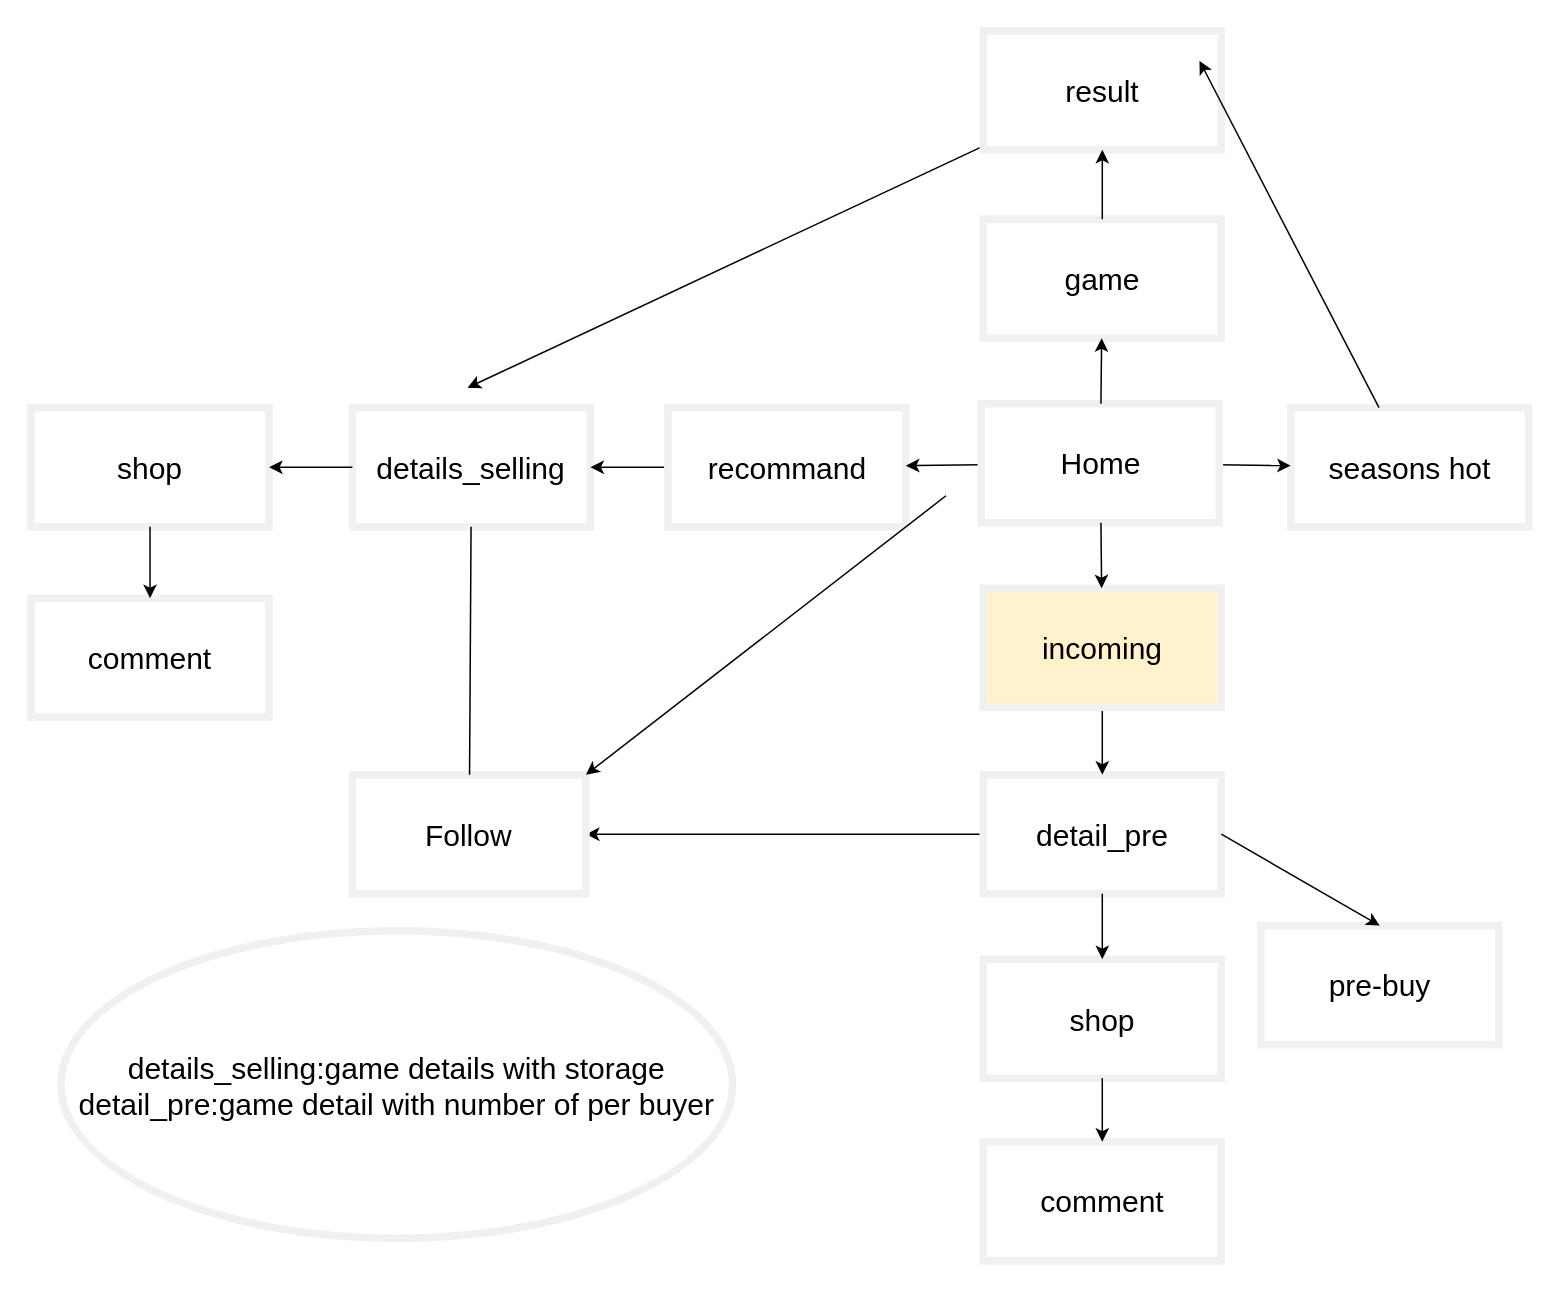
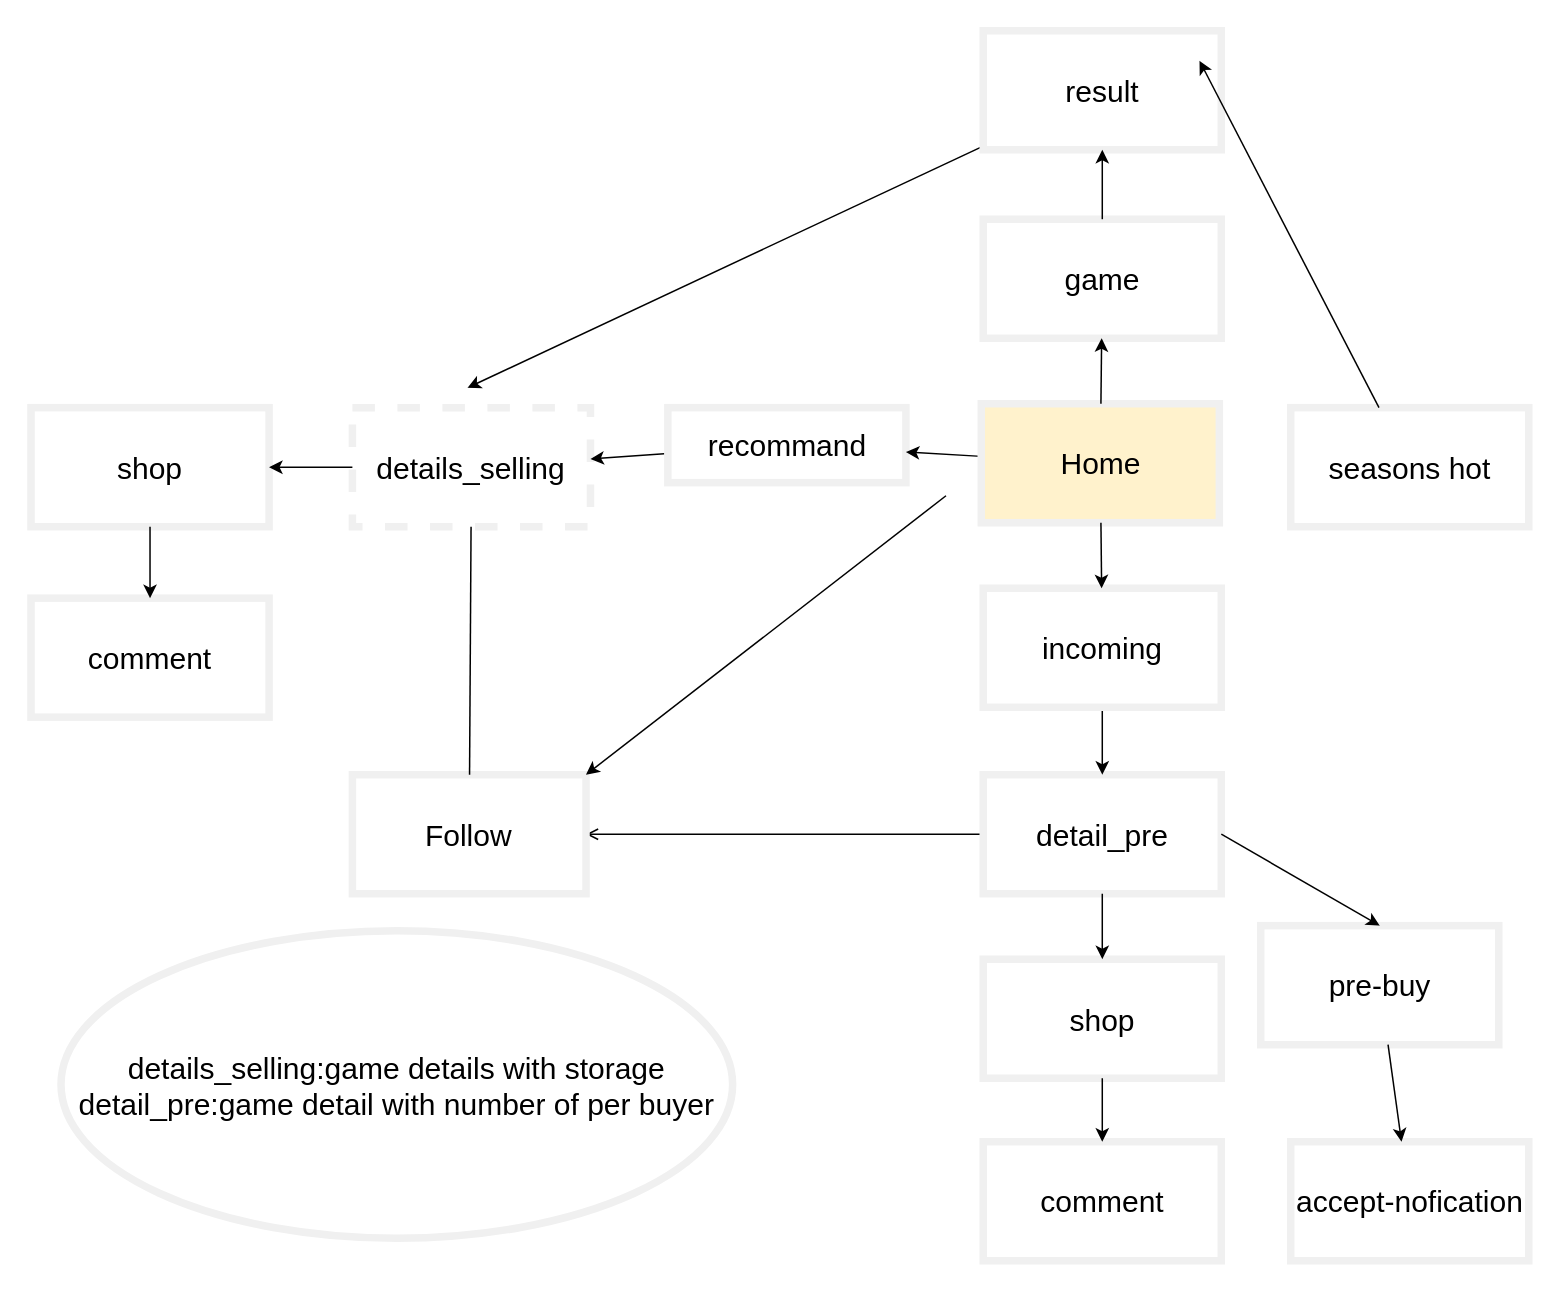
  <mxCell id="0" />
  <mxCell id="1" parent="0" />
  <mxCell id="2" value="" style="group;fontSize=20;" parent="1" vertex="1" connectable="0"><mxGeometry x="20" y="20" width="998.54" height="820" as="geometry" /></mxCell>
  <mxCell id="3" style="edgeStyle=none;html=1;fontSize=20;" parent="2" source="4" edge="1"><mxGeometry relative="1" as="geometry"><mxPoint x="290.965" y="238.065" as="targetPoint" /></mxGeometry></mxCell>
  <mxCell id="4" value="result" style="whiteSpace=wrap;html=1;strokeColor=#F0F0F0;strokeWidth=5;fontSize=20;" parent="2" vertex="1"><mxGeometry x="634.833" width="158.708" height="79.355" as="geometry" /></mxCell>
  <mxCell id="5" value="" style="group;fontSize=20;" parent="2" vertex="1" connectable="0"><mxGeometry y="125.645" width="998.54" height="694.355" as="geometry" /></mxCell>
- <mxCell id="6" value="details_selling" style="whiteSpace=wrap;html=1;strokeColor=#F0F0F0;strokeWidth=5;fontSize=20;" parent="5" vertex="1"><mxGeometry x="214.256" y="125.645" width="158.708" height="79.355" as="geometry" /></mxCell>
+ <mxCell id="6" value="details_selling" style="whiteSpace=wrap;html=1;strokeColor=#F0F0F0;strokeWidth=5;fontSize=20;dashed=1;" parent="5" vertex="1"><mxGeometry x="214.256" y="125.645" width="158.708" height="79.355" as="geometry" /></mxCell>
  <mxCell id="7" value="shop" style="whiteSpace=wrap;html=1;strokeColor=#F0F0F0;strokeWidth=5;fontSize=20;" parent="5" vertex="1"><mxGeometry y="125.645" width="158.708" height="79.355" as="geometry" /></mxCell>
  <mxCell id="8" value="" style="edgeStyle=none;html=1;fontSize=20;" parent="5" source="6" target="7" edge="1"><mxGeometry relative="1" as="geometry" /></mxCell>
- <mxCell id="9" style="edgeStyle=none;html=1;entryX=1;entryY=0.5;entryDx=0;entryDy=0;fontSize=20;" edge="1" parent="5" source="10" target="33"><mxGeometry relative="1" as="geometry" /></mxCell>
+ <mxCell id="9" style="edgeStyle=none;html=1;entryX=1;entryY=0.5;entryDx=0;entryDy=0;fontSize=20;endArrow=open;" edge="1" parent="5" source="10" target="33"><mxGeometry relative="1" as="geometry" /></mxCell>
  <mxCell id="10" value="detail_pre" style="whiteSpace=wrap;html=1;strokeColor=#F0F0F0;strokeWidth=5;fontSize=20;" parent="5" vertex="1"><mxGeometry x="634.833" y="370.323" width="158.708" height="79.355" as="geometry" /></mxCell>
  <mxCell id="11" value="shop" style="whiteSpace=wrap;html=1;strokeColor=#F0F0F0;strokeWidth=5;fontSize=20;" parent="5" vertex="1"><mxGeometry x="634.833" y="493.323" width="158.708" height="79.355" as="geometry" /></mxCell>
  <mxCell id="12" value="" style="edgeStyle=none;html=1;fontSize=20;" parent="5" source="10" target="11" edge="1"><mxGeometry relative="1" as="geometry" /></mxCell>
  <mxCell id="13" value="" style="edgeStyle=none;html=1;fontSize=20;" parent="5" source="14" target="6" edge="1"><mxGeometry relative="1" as="geometry" /></mxCell>
- <mxCell id="14" value="recommand" style="whiteSpace=wrap;html=1;strokeColor=#F0F0F0;strokeWidth=5;fontSize=20;" parent="5" vertex="1"><mxGeometry x="424.545" y="125.645" width="158.708" height="79.355" as="geometry" /></mxCell>
+ <mxCell id="14" value="recommand" style="whiteSpace=wrap;html=1;strokeColor=#F0F0F0;strokeWidth=5;fontSize=20;" parent="5" vertex="1"><mxGeometry x="424.545" y="125.645" width="158.708" height="50" as="geometry" /></mxCell>
  <mxCell id="15" value="seasons hot" style="whiteSpace=wrap;html=1;strokeColor=#F0F0F0;strokeWidth=5;fontSize=20;" parent="5" vertex="1"><mxGeometry x="839.832" y="125.645" width="158.708" height="79.355" as="geometry" /></mxCell>
- <mxCell id="16" value="" style="edgeStyle=none;html=1;fontSize=20;" parent="5" source="18" target="15" edge="1"><mxGeometry relative="1" as="geometry" /></mxCell>
  <mxCell id="17" value="" style="edgeStyle=none;html=1;fontSize=20;" parent="5" source="18" target="14" edge="1"><mxGeometry relative="1" as="geometry" /></mxCell>
- <mxCell id="18" value="Home" style="whiteSpace=wrap;html=1;strokeColor=#F0F0F0;strokeWidth=5;fontSize=20;" parent="5" vertex="1"><mxGeometry x="633.511" y="123.0" width="158.708" height="79.355" as="geometry" /></mxCell>
+ <mxCell id="18" value="Home" style="whiteSpace=wrap;html=1;strokeColor=#F0F0F0;strokeWidth=5;fontSize=20;fillColor=#fff2cc;" parent="5" vertex="1"><mxGeometry x="633.511" y="123.0" width="158.708" height="79.355" as="geometry" /></mxCell>
  <mxCell id="19" value="game" style="whiteSpace=wrap;html=1;strokeColor=#F0F0F0;strokeWidth=5;fontSize=20;" parent="5" vertex="1"><mxGeometry x="634.833" width="158.708" height="79.355" as="geometry" /></mxCell>
  <mxCell id="20" value="" style="edgeStyle=none;html=1;fontSize=20;" parent="5" source="18" target="19" edge="1"><mxGeometry relative="1" as="geometry" /></mxCell>
  <mxCell id="21" value="" style="edgeStyle=none;html=1;fontSize=20;" parent="5" source="22" target="10" edge="1"><mxGeometry relative="1" as="geometry" /></mxCell>
- <mxCell id="22" value="incoming" style="whiteSpace=wrap;html=1;strokeColor=#F0F0F0;strokeWidth=5;fontSize=20;fillColor=#fff2cc;" parent="5" vertex="1"><mxGeometry x="634.833" y="246.0" width="158.708" height="79.355" as="geometry" /></mxCell>
+ <mxCell id="22" value="incoming" style="whiteSpace=wrap;html=1;strokeColor=#F0F0F0;strokeWidth=5;fontSize=20;" parent="5" vertex="1"><mxGeometry x="634.833" y="246.0" width="158.708" height="79.355" as="geometry" /></mxCell>
  <mxCell id="23" value="" style="edgeStyle=none;html=1;fontSize=20;" parent="5" source="18" target="22" edge="1"><mxGeometry relative="1" as="geometry" /></mxCell>
  <mxCell id="24" value="comment" style="whiteSpace=wrap;html=1;strokeColor=#F0F0F0;strokeWidth=5;fontSize=20;" parent="5" vertex="1"><mxGeometry x="634.833" y="615" width="158.708" height="79.355" as="geometry" /></mxCell>
  <mxCell id="25" value="" style="edgeStyle=none;html=1;fontSize=20;" parent="5" source="11" target="24" edge="1"><mxGeometry relative="1" as="geometry" /></mxCell>
  <mxCell id="26" value="pre-buy" style="whiteSpace=wrap;html=1;strokeColor=#F0F0F0;strokeWidth=5;fontSize=20;" parent="5" vertex="1"><mxGeometry x="819.832" y="470.968" width="158.708" height="79.355" as="geometry" /></mxCell>
  <mxCell id="27" style="edgeStyle=none;html=1;exitX=1;exitY=0.5;exitDx=0;exitDy=0;entryX=0.5;entryY=0;entryDx=0;entryDy=0;fontSize=20;" parent="5" source="10" target="26" edge="1"><mxGeometry relative="1" as="geometry" /></mxCell>
  <mxCell id="28" value="comment" style="whiteSpace=wrap;html=1;strokeColor=#F0F0F0;strokeWidth=5;fontSize=20;" parent="5" vertex="1"><mxGeometry y="252.613" width="158.708" height="79.355" as="geometry" /></mxCell>
  <mxCell id="29" value="" style="edgeStyle=none;html=1;fontSize=20;" parent="5" source="7" target="28" edge="1"><mxGeometry relative="1" as="geometry" /></mxCell>
+ <mxCell id="30" value="accept-nofication" style="whiteSpace=wrap;html=1;strokeColor=#F0F0F0;strokeWidth=5;fontSize=20;" parent="5" vertex="1"><mxGeometry x="839.832" y="615" width="158.708" height="79.355" as="geometry" /></mxCell>
+ <mxCell id="31" value="" style="edgeStyle=none;html=1;fontSize=20;" parent="5" source="26" target="30" edge="1"><mxGeometry relative="1" as="geometry" /></mxCell>
  <mxCell id="32" value="&lt;font style=&quot;font-size: 20px;&quot;&gt;details_selling:game details with storage&lt;br style=&quot;font-size: 20px;&quot;&gt;detail_pre:game detail with number of per buyer&lt;/font&gt;" style="ellipse;whiteSpace=wrap;html=1;strokeColor=#F0F0F0;strokeWidth=5;fontSize=20;" parent="5" vertex="1"><mxGeometry x="19.998" y="474.357" width="447.761" height="205" as="geometry" /></mxCell>
  <mxCell id="33" value="Follow" style="whiteSpace=wrap;html=1;strokeColor=#F0F0F0;strokeWidth=5;fontSize=20;" vertex="1" parent="5"><mxGeometry x="214.26" y="370.325" width="155.74" height="79.35" as="geometry" /></mxCell>
  <mxCell id="34" value="" style="edgeStyle=none;html=1;fontSize=20;endArrow=none;" edge="1" parent="5" source="6" target="33"><mxGeometry relative="1" as="geometry" /></mxCell>
  <mxCell id="35" value="" style="edgeStyle=none;html=1;fontSize=20;" parent="2" source="19" target="4" edge="1"><mxGeometry relative="1" as="geometry" /></mxCell>
  <mxCell id="36" style="edgeStyle=none;html=1;fontSize=20;" parent="1" source="15" edge="1"><mxGeometry relative="1" as="geometry"><mxPoint x="799" y="40" as="targetPoint" /></mxGeometry></mxCell>
  <mxCell id="37" value="" style="edgeStyle=none;orthogonalLoop=1;jettySize=auto;html=1;exitX=1;exitY=0;exitDx=0;exitDy=0;entryX=1;entryY=0;entryDx=0;entryDy=0;fontSize=20;" edge="1" parent="1" target="33"><mxGeometry width="80" relative="1" as="geometry"><mxPoint x="630" y="330" as="sourcePoint" /><mxPoint x="380" y="480" as="targetPoint" /><Array as="points" /></mxGeometry></mxCell>
